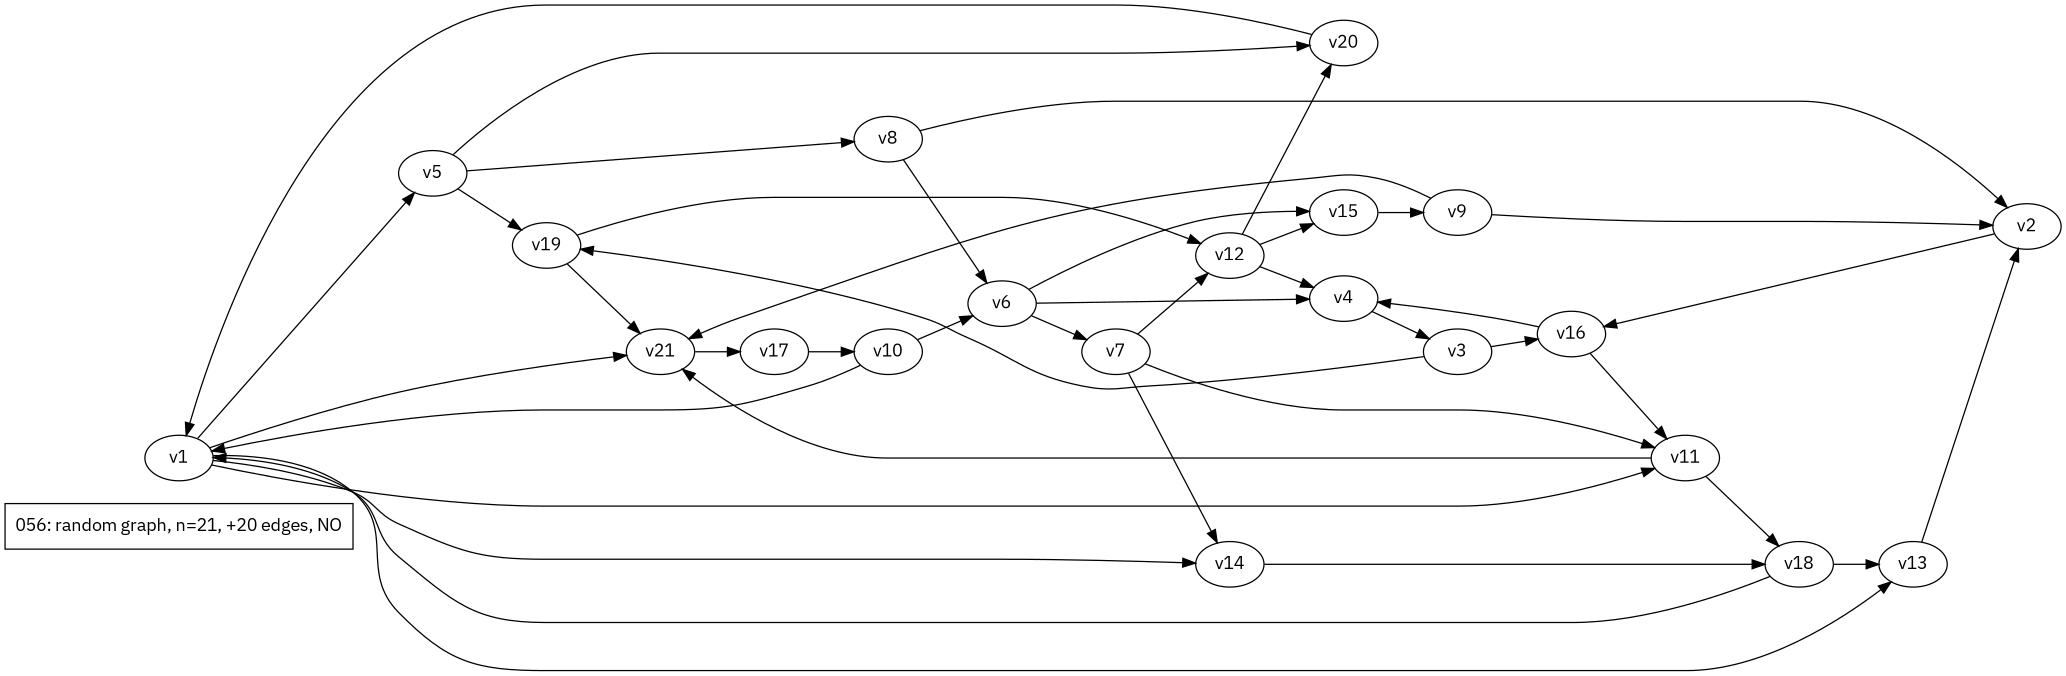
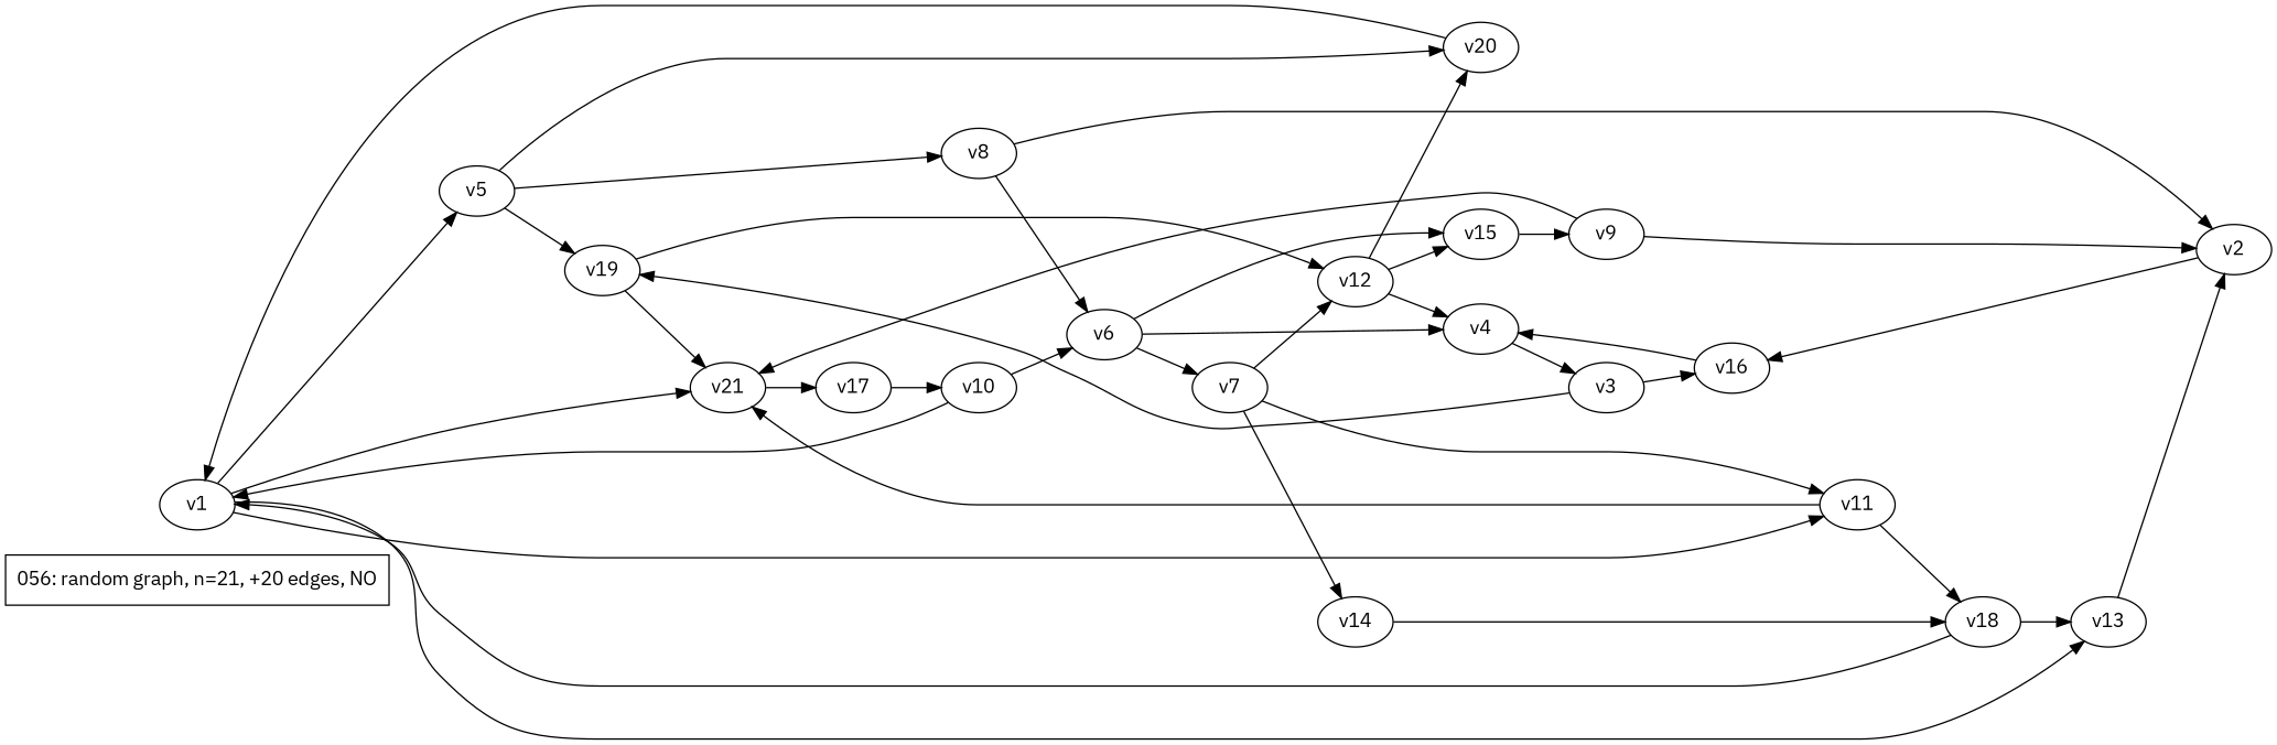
  digraph {
    fontname="IBM Plex Sans"
    rankdir=LR
    node [fontname="IBM Plex Sans"]
    edge [fontname="IBM Plex Sans"]
    n1 [label="056: random graph, n=21, +20 edges, NO" shape=box]
    v1
    v5
    v11
    v13
    v14
    v21
    v19
    v8
    v20
    v18
    v2
    v17
    v16
    v3
    v4
    v12
    v6
    v7
    v15
    v9
    v10
    v1 -> v5
    v1 -> v11
    v1 -> v13
-   v1 -> v14
    v1 -> v21
    v5 -> v19
    v5 -> v8
    v5 -> v20
    v11 -> v21
    v11 -> v18
    v13 -> v2
    v14 -> v18
    v21 -> v17
    v19 -> v21
    v19 -> v12
    v8 -> v2
    v8 -> v6
    v20 -> v1
    v18 -> v1
    v18 -> v13
    v2 -> v16
    v17 -> v10
-   v16 -> v11
    v16 -> v4
    v3 -> v19
    v3 -> v16
    v4 -> v3
    v12 -> v20
    v12 -> v4
    v12 -> v15
    v6 -> v4
    v6 -> v7
    v6 -> v15
    v7 -> v11
    v7 -> v14
    v7 -> v12
    v15 -> v9
    v9 -> v21
    v9 -> v2
    v10 -> v1
    v10 -> v6
  }
